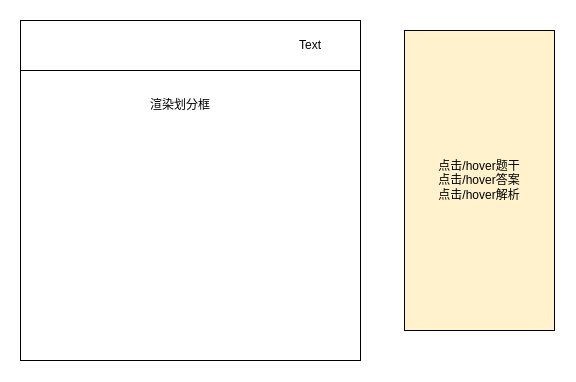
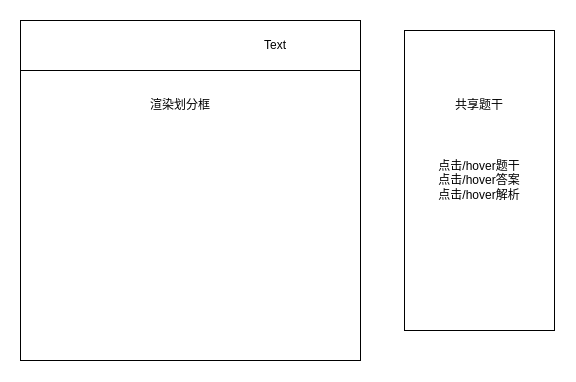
  <mxCell id="0" />
  <mxCell id="1" parent="0" />
- <mxCell id="2" value="点击/hover题干&lt;div&gt;点击/hover答案&lt;/div&gt;&lt;div&gt;点击/hover解析&lt;/div&gt;" style="rounded=0;whiteSpace=wrap;html=1;fillColor=#fff2cc;" vertex="1" parent="1"><mxGeometry x="404" y="30" width="150" height="300" as="geometry" /></mxCell>
+ <mxCell id="2" value="点击/hover题干&lt;div&gt;点击/hover答案&lt;/div&gt;&lt;div&gt;点击/hover解析&lt;/div&gt;" style="rounded=0;whiteSpace=wrap;html=1;" vertex="1" parent="1"><mxGeometry x="404" y="30" width="150" height="300" as="geometry" /></mxCell>
  <mxCell id="3" value="" style="rounded=0;whiteSpace=wrap;html=1;" vertex="1" parent="1"><mxGeometry x="20" y="70" width="340" height="290" as="geometry" /></mxCell>
  <mxCell id="4" value="渲染划分框" style="text;html=1;whiteSpace=wrap;strokeColor=none;fillColor=none;align=center;verticalAlign=middle;rounded=0;" vertex="1" parent="1"><mxGeometry x="135" y="90" width="90" height="30" as="geometry" /></mxCell>
+ <mxCell id="5" value="共享题干" style="text;html=1;whiteSpace=wrap;strokeColor=none;fillColor=none;align=center;verticalAlign=middle;rounded=0;" vertex="1" parent="1"><mxGeometry x="434" y="90" width="90" height="30" as="geometry" /></mxCell>
  <mxCell id="6" value="" style="rounded=0;whiteSpace=wrap;html=1;" vertex="1" parent="1"><mxGeometry x="20" y="20" width="340" height="50" as="geometry" /></mxCell>
- <mxCell id="7" value="Text" style="text;html=1;whiteSpace=wrap;strokeColor=none;fillColor=none;align=center;verticalAlign=middle;rounded=0;" vertex="1" parent="1"><mxGeometry x="280" y="30" width="60" height="30" as="geometry" /></mxCell>
+ <mxCell id="7" value="Text" style="text;html=1;whiteSpace=wrap;strokeColor=none;fillColor=none;align=center;verticalAlign=middle;rounded=0;" vertex="1" parent="1"><mxGeometry x="245" y="30" width="60" height="30" as="geometry" /></mxCell>
